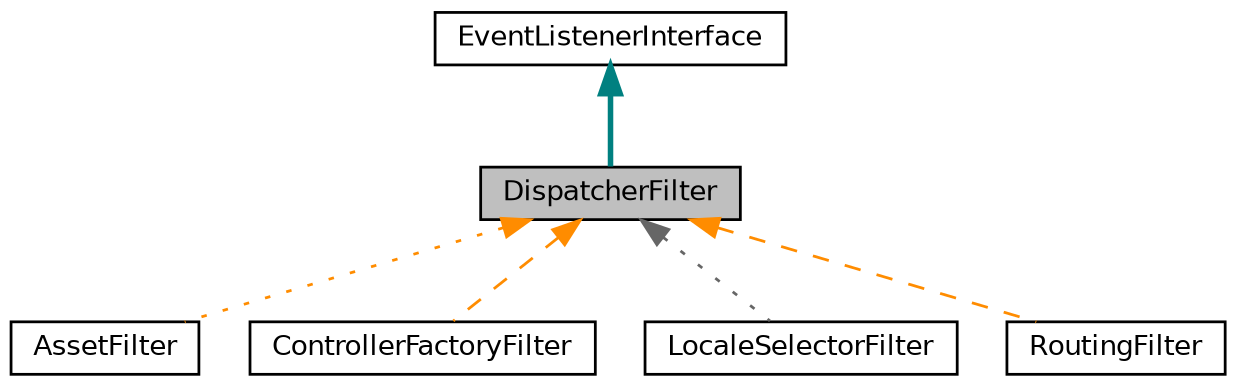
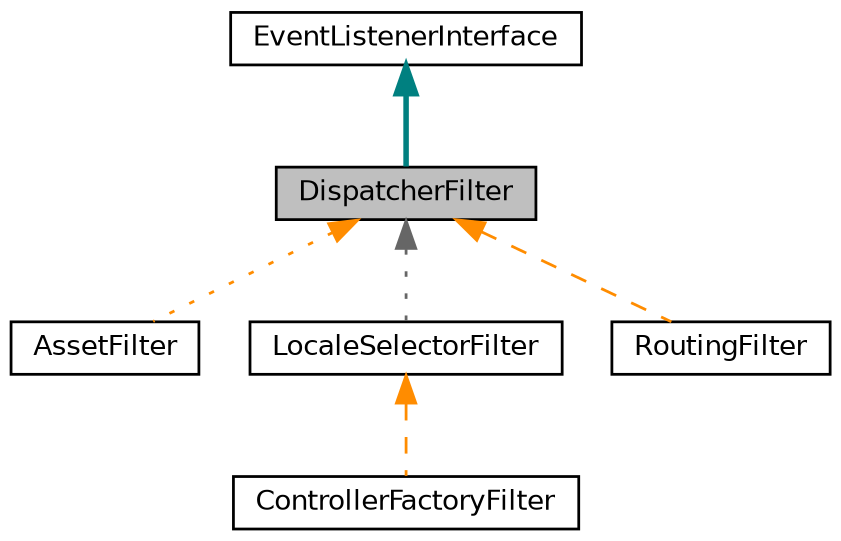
  digraph {
    node [color=black fillcolor=white fontname=Helvetica fontsize=10 shape=record style=filled]
    edge [color=darkorange dir=back fontname=Helvetica fontsize=10 labelfontname=Helvetica labelfontsize=10 style=dotted]
    n1 [fillcolor=grey75 fontcolor=black height=0.2 label=DispatcherFilter width=0.4]
    n2 [height=0.2 label=AssetFilter width=0.4]
    n3 [height=0.2 label=ControllerFactoryFilter width=0.4]
    n4 [height=0.2 label=LocaleSelectorFilter width=0.4]
    n5 [height=0.2 label=RoutingFilter width=0.4]
    n6 [height=0.2 label=EventListenerInterface width=0.4]
    n1 -> n2
-   n1 -> n3 [style=dashed]
+   n4 -> n3 [style=dashed]
    n1 -> n4 [color=gray40]
    n1 -> n5 [style=dashed]
    n6 -> n1 [color=teal style=bold]
  }
